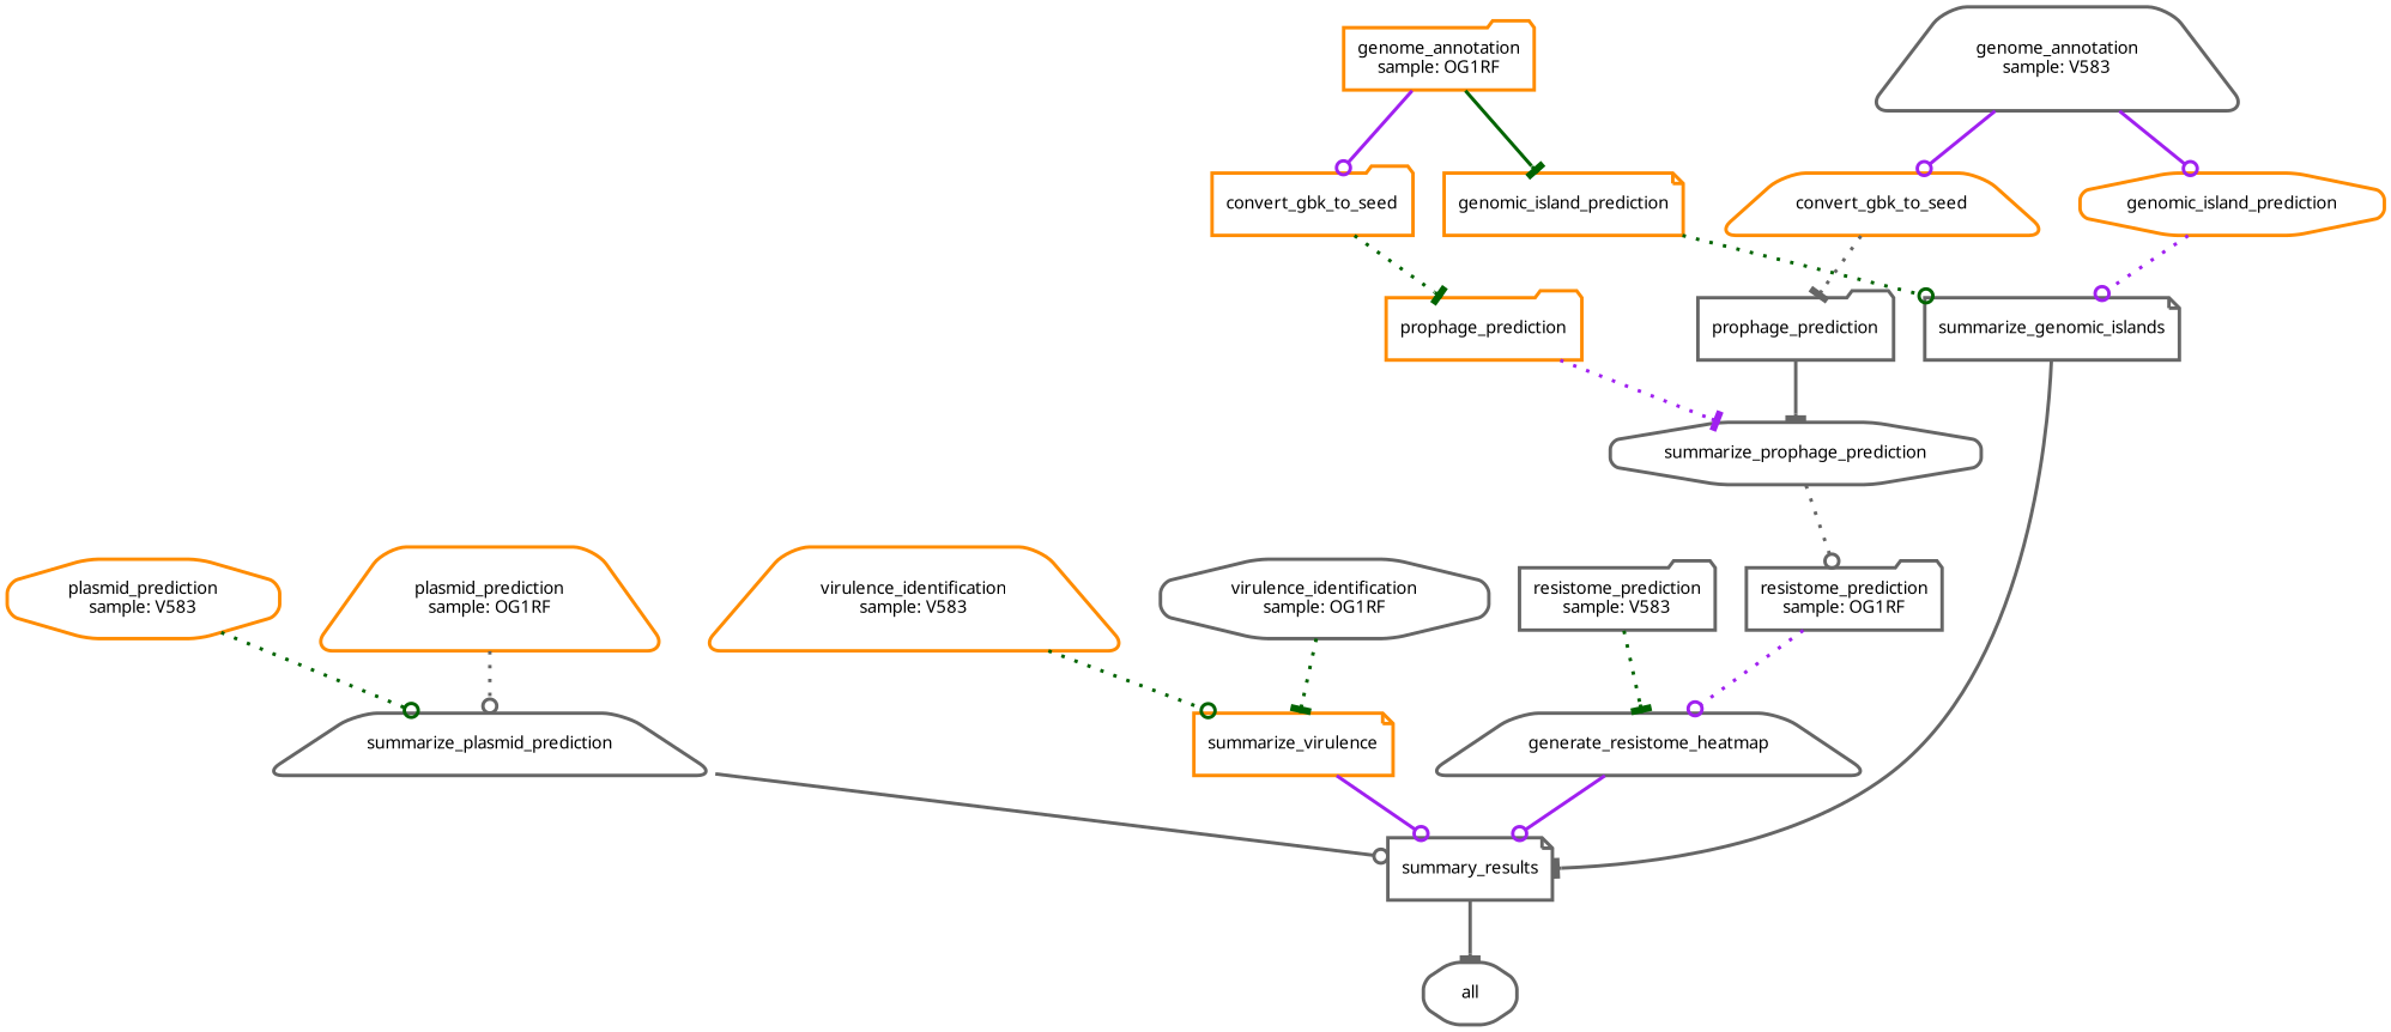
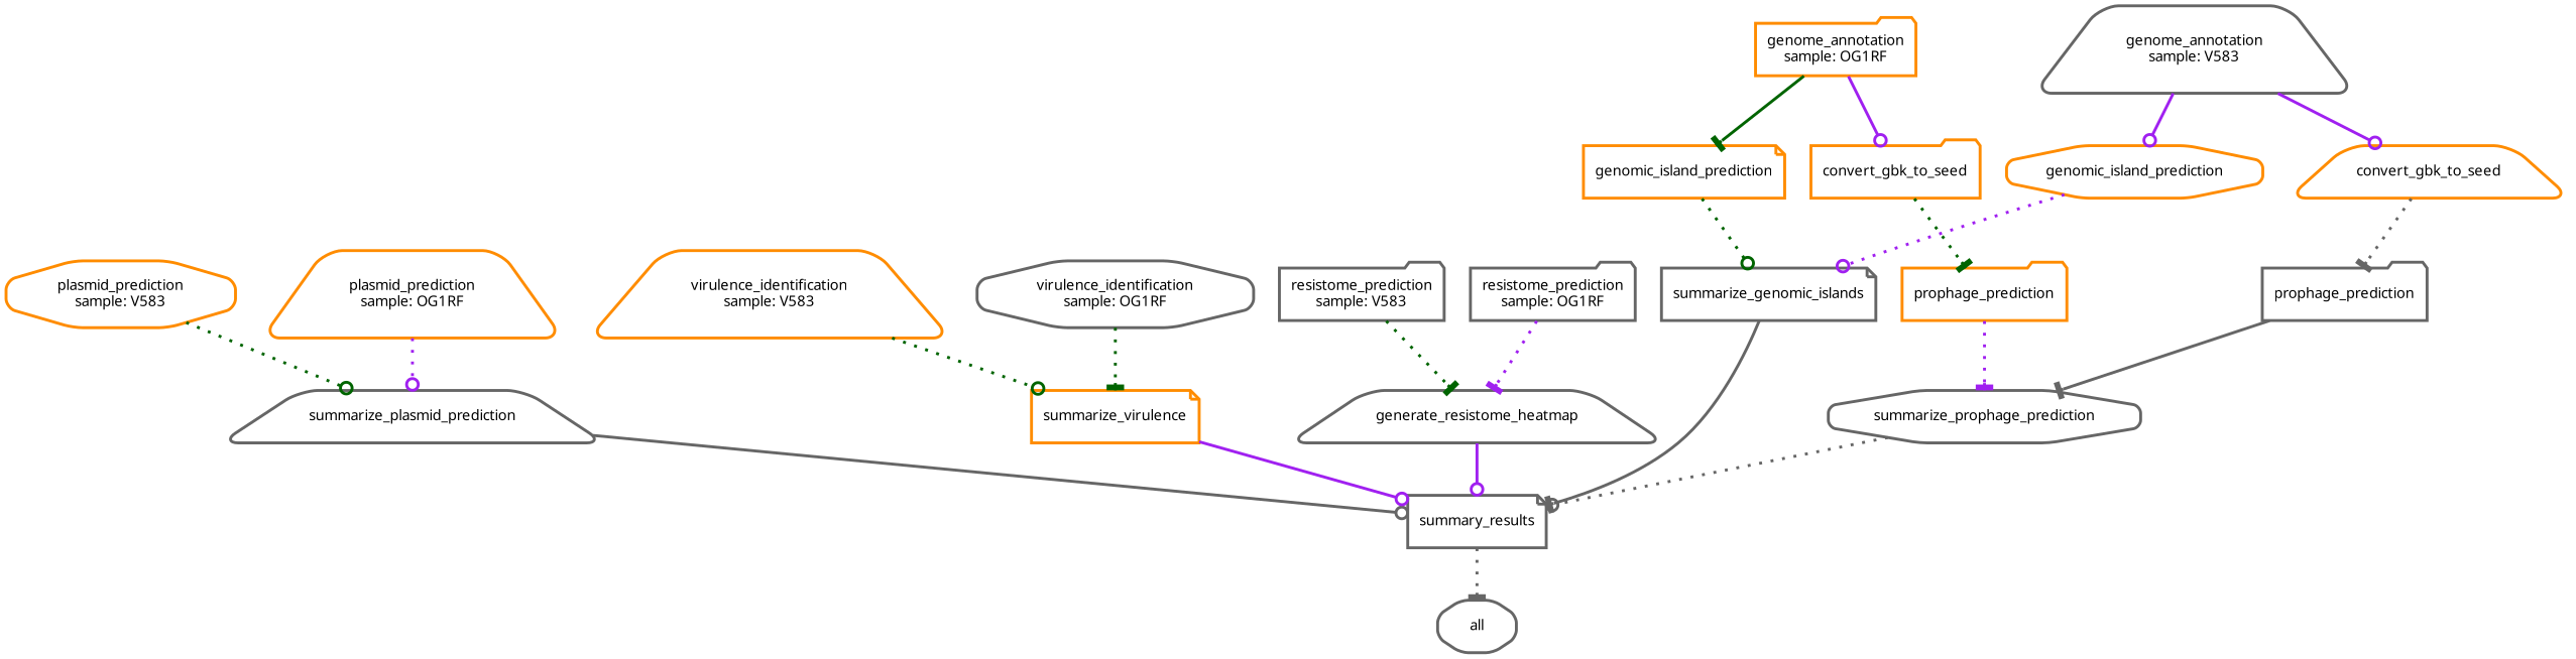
  digraph {
    bgcolor=white
    node [color=gray40 fontname=sans fontsize=10 penwidth=2 shape=trapezium style=rounded]
    edge [arrowhead=odot color=purple penwidth=2 style=dotted]
    n1 [label=all shape=octagon]
    n2 [label=summary_results shape=note]
    n3 [label=summarize_plasmid_prediction]
    n4 [color=darkorange label="plasmid_prediction\nsample: OG1RF"]
    n5 [color=darkorange label="plasmid_prediction\nsample: V583" shape=octagon]
    n6 [color=darkorange label=summarize_virulence shape=note]
    n7 [label="virulence_identification\nsample: OG1RF" shape=octagon]
    n8 [color=darkorange label="virulence_identification\nsample: V583"]
    n9 [label=generate_resistome_heatmap]
    n10 [label="resistome_prediction\nsample: OG1RF" shape=folder]
    n11 [label="resistome_prediction\nsample: V583" shape=folder]
    n12 [label=summarize_prophage_prediction shape=octagon]
    n13 [color=darkorange label=prophage_prediction shape=folder]
    n14 [color=darkorange label=convert_gbk_to_seed shape=folder]
    n15 [color=darkorange label="genome_annotation\nsample: OG1RF" shape=folder]
    n16 [color=darkorange label=genomic_island_prediction shape=note]
    n17 [label=summarize_genomic_islands shape=note]
    n18 [label=prophage_prediction shape=folder]
    n19 [color=darkorange label=convert_gbk_to_seed]
    n20 [label="genome_annotation\nsample: V583"]
    n21 [color=darkorange label=genomic_island_prediction shape=octagon]
-   n2 -> n1 [arrowhead=tee color=gray40 style=bold]
+   n2 -> n1 [arrowhead=tee color=gray40]
    n3 -> n2 [color=gray40 style=bold]
-   n4 -> n3 [color=gray40]
+   n4 -> n3
    n5 -> n3 [color=darkgreen]
    n6 -> n2 [style=bold]
    n7 -> n6 [arrowhead=tee color=darkgreen]
    n8 -> n6 [color=darkgreen]
    n9 -> n2 [style=bold]
-   n10 -> n9
+   n10 -> n9 [arrowhead=tee]
    n11 -> n9 [arrowhead=tee color=darkgreen]
-   n12 -> n10 [color=gray40]
+   n12 -> n2 [color=gray40]
    n13 -> n12 [arrowhead=tee]
    n14 -> n13 [arrowhead=tee color=darkgreen]
    n15 -> n14 [style=bold]
    n15 -> n16 [arrowhead=tee color=darkgreen style=bold]
    n16 -> n17 [color=darkgreen]
    n17 -> n2 [arrowhead=tee color=gray40 style=bold]
    n18 -> n12 [arrowhead=tee color=gray40 style=bold]
    n19 -> n18 [arrowhead=tee color=gray40]
    n20 -> n19 [style=bold]
    n20 -> n21 [style=bold]
    n21 -> n17
  }
